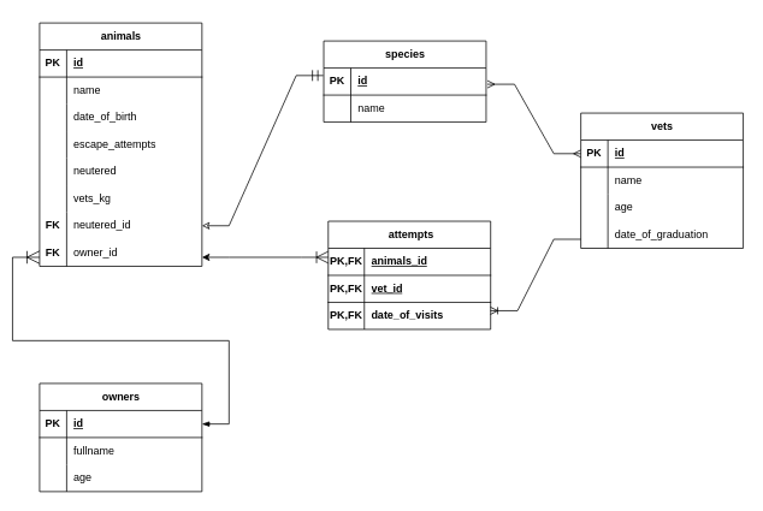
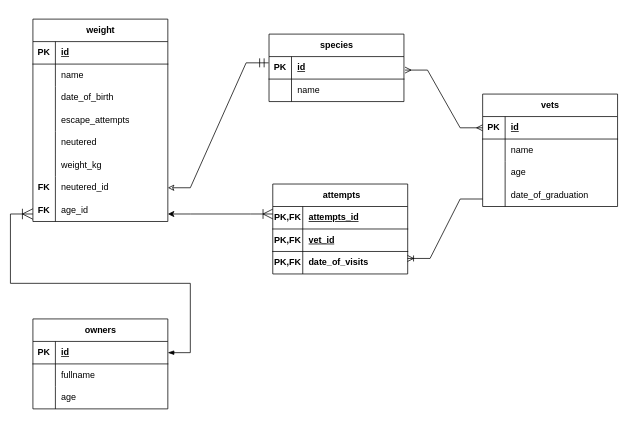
  <mxCell id="0" />
  <mxCell id="1" parent="0" />
- <mxCell id="2" value="animals" style="shape=table;startSize=30;container=1;collapsible=1;childLayout=tableLayout;fixedRows=1;rowLines=0;fontStyle=1;align=center;resizeLast=1;html=1;" vertex="1" parent="1"><mxGeometry x="40" y="25" width="180" height="270" as="geometry" /></mxCell>
+ <mxCell id="2" value="weight" style="shape=table;startSize=30;container=1;collapsible=1;childLayout=tableLayout;fixedRows=1;rowLines=0;fontStyle=1;align=center;resizeLast=1;html=1;" vertex="1" parent="1"><mxGeometry x="40" y="25" width="180" height="270" as="geometry" /></mxCell>
  <mxCell id="3" value="" style="shape=tableRow;horizontal=0;startSize=0;swimlaneHead=0;swimlaneBody=0;fillColor=none;collapsible=0;dropTarget=0;points=[[0,0.5],[1,0.5]];portConstraint=eastwest;top=0;left=0;right=0;bottom=1;" vertex="1" parent="2"><mxGeometry y="30" width="180" height="30" as="geometry" /></mxCell>
  <mxCell id="4" value="PK" style="shape=partialRectangle;connectable=0;fillColor=none;top=0;left=0;bottom=0;right=0;fontStyle=1;overflow=hidden;whiteSpace=wrap;html=1;" vertex="1" parent="3"><mxGeometry width="30" height="30" as="geometry"><mxRectangle width="30" height="30" as="alternateBounds" /></mxGeometry></mxCell>
  <mxCell id="5" value="id" style="shape=partialRectangle;connectable=0;fillColor=none;top=0;left=0;bottom=0;right=0;align=left;spacingLeft=6;fontStyle=5;overflow=hidden;whiteSpace=wrap;html=1;" vertex="1" parent="3"><mxGeometry x="30" width="150" height="30" as="geometry"><mxRectangle width="150" height="30" as="alternateBounds" /></mxGeometry></mxCell>
  <mxCell id="6" value="" style="shape=tableRow;horizontal=0;startSize=0;swimlaneHead=0;swimlaneBody=0;fillColor=none;collapsible=0;dropTarget=0;points=[[0,0.5],[1,0.5]];portConstraint=eastwest;top=0;left=0;right=0;bottom=0;" vertex="1" parent="2"><mxGeometry y="60" width="180" height="30" as="geometry" /></mxCell>
  <mxCell id="7" value="" style="shape=partialRectangle;connectable=0;fillColor=none;top=0;left=0;bottom=0;right=0;editable=1;overflow=hidden;whiteSpace=wrap;html=1;" vertex="1" parent="6"><mxGeometry width="30" height="30" as="geometry"><mxRectangle width="30" height="30" as="alternateBounds" /></mxGeometry></mxCell>
  <mxCell id="8" value="name" style="shape=partialRectangle;connectable=0;fillColor=none;top=0;left=0;bottom=0;right=0;align=left;spacingLeft=6;overflow=hidden;whiteSpace=wrap;html=1;" vertex="1" parent="6"><mxGeometry x="30" width="150" height="30" as="geometry"><mxRectangle width="150" height="30" as="alternateBounds" /></mxGeometry></mxCell>
  <mxCell id="9" value="" style="shape=tableRow;horizontal=0;startSize=0;swimlaneHead=0;swimlaneBody=0;fillColor=none;collapsible=0;dropTarget=0;points=[[0,0.5],[1,0.5]];portConstraint=eastwest;top=0;left=0;right=0;bottom=0;" vertex="1" parent="2"><mxGeometry y="90" width="180" height="30" as="geometry" /></mxCell>
  <mxCell id="10" value="" style="shape=partialRectangle;connectable=0;fillColor=none;top=0;left=0;bottom=0;right=0;editable=1;overflow=hidden;whiteSpace=wrap;html=1;" vertex="1" parent="9"><mxGeometry width="30" height="30" as="geometry"><mxRectangle width="30" height="30" as="alternateBounds" /></mxGeometry></mxCell>
  <mxCell id="11" value="date_of_birth" style="shape=partialRectangle;connectable=0;fillColor=none;top=0;left=0;bottom=0;right=0;align=left;spacingLeft=6;overflow=hidden;whiteSpace=wrap;html=1;" vertex="1" parent="9"><mxGeometry x="30" width="150" height="30" as="geometry"><mxRectangle width="150" height="30" as="alternateBounds" /></mxGeometry></mxCell>
  <mxCell id="12" value="" style="shape=tableRow;horizontal=0;startSize=0;swimlaneHead=0;swimlaneBody=0;fillColor=none;collapsible=0;dropTarget=0;points=[[0,0.5],[1,0.5]];portConstraint=eastwest;top=0;left=0;right=0;bottom=0;" vertex="1" parent="2"><mxGeometry y="120" width="180" height="30" as="geometry" /></mxCell>
  <mxCell id="13" value="" style="shape=partialRectangle;connectable=0;fillColor=none;top=0;left=0;bottom=0;right=0;editable=1;overflow=hidden;whiteSpace=wrap;html=1;" vertex="1" parent="12"><mxGeometry width="30" height="30" as="geometry"><mxRectangle width="30" height="30" as="alternateBounds" /></mxGeometry></mxCell>
  <mxCell id="14" value="escape_attempts" style="shape=partialRectangle;connectable=0;fillColor=none;top=0;left=0;bottom=0;right=0;align=left;spacingLeft=6;overflow=hidden;whiteSpace=wrap;html=1;" vertex="1" parent="12"><mxGeometry x="30" width="150" height="30" as="geometry"><mxRectangle width="150" height="30" as="alternateBounds" /></mxGeometry></mxCell>
  <mxCell id="15" value="" style="shape=tableRow;horizontal=0;startSize=0;swimlaneHead=0;swimlaneBody=0;fillColor=none;collapsible=0;dropTarget=0;points=[[0,0.5],[1,0.5]];portConstraint=eastwest;top=0;left=0;right=0;bottom=0;" vertex="1" parent="2"><mxGeometry y="150" width="180" height="30" as="geometry" /></mxCell>
  <mxCell id="16" value="" style="shape=partialRectangle;connectable=0;fillColor=none;top=0;left=0;bottom=0;right=0;editable=1;overflow=hidden;whiteSpace=wrap;html=1;" vertex="1" parent="15"><mxGeometry width="30" height="30" as="geometry"><mxRectangle width="30" height="30" as="alternateBounds" /></mxGeometry></mxCell>
  <mxCell id="17" value="neutered" style="shape=partialRectangle;connectable=0;fillColor=none;top=0;left=0;bottom=0;right=0;align=left;spacingLeft=6;overflow=hidden;whiteSpace=wrap;html=1;" vertex="1" parent="15"><mxGeometry x="30" width="150" height="30" as="geometry"><mxRectangle width="150" height="30" as="alternateBounds" /></mxGeometry></mxCell>
  <mxCell id="18" value="" style="shape=tableRow;horizontal=0;startSize=0;swimlaneHead=0;swimlaneBody=0;fillColor=none;collapsible=0;dropTarget=0;points=[[0,0.5],[1,0.5]];portConstraint=eastwest;top=0;left=0;right=0;bottom=0;" vertex="1" parent="2"><mxGeometry y="180" width="180" height="30" as="geometry" /></mxCell>
  <mxCell id="19" value="" style="shape=partialRectangle;connectable=0;fillColor=none;top=0;left=0;bottom=0;right=0;editable=1;overflow=hidden;whiteSpace=wrap;html=1;" vertex="1" parent="18"><mxGeometry width="30" height="30" as="geometry"><mxRectangle width="30" height="30" as="alternateBounds" /></mxGeometry></mxCell>
- <mxCell id="20" value="vets_kg" style="shape=partialRectangle;connectable=0;fillColor=none;top=0;left=0;bottom=0;right=0;align=left;spacingLeft=6;overflow=hidden;whiteSpace=wrap;html=1;" vertex="1" parent="18"><mxGeometry x="30" width="150" height="30" as="geometry"><mxRectangle width="150" height="30" as="alternateBounds" /></mxGeometry></mxCell>
+ <mxCell id="20" value="weight_kg" style="shape=partialRectangle;connectable=0;fillColor=none;top=0;left=0;bottom=0;right=0;align=left;spacingLeft=6;overflow=hidden;whiteSpace=wrap;html=1;" vertex="1" parent="18"><mxGeometry x="30" width="150" height="30" as="geometry"><mxRectangle width="150" height="30" as="alternateBounds" /></mxGeometry></mxCell>
  <mxCell id="21" value="" style="shape=tableRow;horizontal=0;startSize=0;swimlaneHead=0;swimlaneBody=0;fillColor=none;collapsible=0;dropTarget=0;points=[[0,0.5],[1,0.5]];portConstraint=eastwest;top=0;left=0;right=0;bottom=0;" vertex="1" parent="2"><mxGeometry y="210" width="180" height="30" as="geometry" /></mxCell>
  <mxCell id="22" value="FK" style="shape=partialRectangle;connectable=0;fillColor=none;top=0;left=0;bottom=0;right=0;editable=1;overflow=hidden;whiteSpace=wrap;html=1;fontStyle=1" vertex="1" parent="21"><mxGeometry width="30" height="30" as="geometry"><mxRectangle width="30" height="30" as="alternateBounds" /></mxGeometry></mxCell>
  <mxCell id="23" value="neutered_id" style="shape=partialRectangle;connectable=0;fillColor=none;top=0;left=0;bottom=0;right=0;align=left;spacingLeft=6;overflow=hidden;whiteSpace=wrap;html=1;" vertex="1" parent="21"><mxGeometry x="30" width="150" height="30" as="geometry"><mxRectangle width="150" height="30" as="alternateBounds" /></mxGeometry></mxCell>
  <mxCell id="24" value="" style="shape=tableRow;horizontal=0;startSize=0;swimlaneHead=0;swimlaneBody=0;fillColor=none;collapsible=0;dropTarget=0;points=[[0,0.5],[1,0.5]];portConstraint=eastwest;top=0;left=0;right=0;bottom=0;" vertex="1" parent="2"><mxGeometry y="240" width="180" height="30" as="geometry" /></mxCell>
  <mxCell id="25" value="FK" style="shape=partialRectangle;connectable=0;fillColor=none;top=0;left=0;bottom=0;right=0;editable=1;overflow=hidden;whiteSpace=wrap;html=1;fontStyle=1" vertex="1" parent="24"><mxGeometry width="30" height="30" as="geometry"><mxRectangle width="30" height="30" as="alternateBounds" /></mxGeometry></mxCell>
- <mxCell id="26" value="owner_id" style="shape=partialRectangle;connectable=0;fillColor=none;top=0;left=0;bottom=0;right=0;align=left;spacingLeft=6;overflow=hidden;whiteSpace=wrap;html=1;" vertex="1" parent="24"><mxGeometry x="30" width="150" height="30" as="geometry"><mxRectangle width="150" height="30" as="alternateBounds" /></mxGeometry></mxCell>
+ <mxCell id="26" value="age_id" style="shape=partialRectangle;connectable=0;fillColor=none;top=0;left=0;bottom=0;right=0;align=left;spacingLeft=6;overflow=hidden;whiteSpace=wrap;html=1;" vertex="1" parent="24"><mxGeometry x="30" width="150" height="30" as="geometry"><mxRectangle width="150" height="30" as="alternateBounds" /></mxGeometry></mxCell>
  <mxCell id="27" value="species" style="shape=table;startSize=30;container=1;collapsible=1;childLayout=tableLayout;fixedRows=1;rowLines=0;fontStyle=1;align=center;resizeLast=1;html=1;" vertex="1" parent="1"><mxGeometry x="355" y="45" width="180" height="90" as="geometry" /></mxCell>
  <mxCell id="28" value="" style="shape=tableRow;horizontal=0;startSize=0;swimlaneHead=0;swimlaneBody=0;fillColor=none;collapsible=0;dropTarget=0;points=[[0,0.5],[1,0.5]];portConstraint=eastwest;top=0;left=0;right=0;bottom=1;" vertex="1" parent="27"><mxGeometry y="30" width="180" height="30" as="geometry" /></mxCell>
  <mxCell id="29" value="PK" style="shape=partialRectangle;connectable=0;fillColor=none;top=0;left=0;bottom=0;right=0;fontStyle=1;overflow=hidden;whiteSpace=wrap;html=1;" vertex="1" parent="28"><mxGeometry width="30" height="30" as="geometry"><mxRectangle width="30" height="30" as="alternateBounds" /></mxGeometry></mxCell>
  <mxCell id="30" value="id" style="shape=partialRectangle;connectable=0;fillColor=none;top=0;left=0;bottom=0;right=0;align=left;spacingLeft=6;fontStyle=5;overflow=hidden;whiteSpace=wrap;html=1;" vertex="1" parent="28"><mxGeometry x="30" width="150" height="30" as="geometry"><mxRectangle width="150" height="30" as="alternateBounds" /></mxGeometry></mxCell>
  <mxCell id="31" value="" style="shape=tableRow;horizontal=0;startSize=0;swimlaneHead=0;swimlaneBody=0;fillColor=none;collapsible=0;dropTarget=0;points=[[0,0.5],[1,0.5]];portConstraint=eastwest;top=0;left=0;right=0;bottom=0;" vertex="1" parent="27"><mxGeometry y="60" width="180" height="30" as="geometry" /></mxCell>
  <mxCell id="32" value="" style="shape=partialRectangle;connectable=0;fillColor=none;top=0;left=0;bottom=0;right=0;editable=1;overflow=hidden;whiteSpace=wrap;html=1;" vertex="1" parent="31"><mxGeometry width="30" height="30" as="geometry"><mxRectangle width="30" height="30" as="alternateBounds" /></mxGeometry></mxCell>
  <mxCell id="33" value="name" style="shape=partialRectangle;connectable=0;fillColor=none;top=0;left=0;bottom=0;right=0;align=left;spacingLeft=6;overflow=hidden;whiteSpace=wrap;html=1;" vertex="1" parent="31"><mxGeometry x="30" width="150" height="30" as="geometry"><mxRectangle width="150" height="30" as="alternateBounds" /></mxGeometry></mxCell>
  <mxCell id="34" value="owners" style="shape=table;startSize=30;container=1;collapsible=1;childLayout=tableLayout;fixedRows=1;rowLines=0;fontStyle=1;align=center;resizeLast=1;html=1;" vertex="1" parent="1"><mxGeometry x="40" y="425" width="180" height="120" as="geometry" /></mxCell>
  <mxCell id="35" value="" style="shape=tableRow;horizontal=0;startSize=0;swimlaneHead=0;swimlaneBody=0;fillColor=none;collapsible=0;dropTarget=0;points=[[0,0.5],[1,0.5]];portConstraint=eastwest;top=0;left=0;right=0;bottom=1;" vertex="1" parent="34"><mxGeometry y="30" width="180" height="30" as="geometry" /></mxCell>
  <mxCell id="36" value="PK" style="shape=partialRectangle;connectable=0;fillColor=none;top=0;left=0;bottom=0;right=0;fontStyle=1;overflow=hidden;whiteSpace=wrap;html=1;" vertex="1" parent="35"><mxGeometry width="30" height="30" as="geometry"><mxRectangle width="30" height="30" as="alternateBounds" /></mxGeometry></mxCell>
  <mxCell id="37" value="id" style="shape=partialRectangle;connectable=0;fillColor=none;top=0;left=0;bottom=0;right=0;align=left;spacingLeft=6;fontStyle=5;overflow=hidden;whiteSpace=wrap;html=1;" vertex="1" parent="35"><mxGeometry x="30" width="150" height="30" as="geometry"><mxRectangle width="150" height="30" as="alternateBounds" /></mxGeometry></mxCell>
  <mxCell id="38" value="" style="shape=tableRow;horizontal=0;startSize=0;swimlaneHead=0;swimlaneBody=0;fillColor=none;collapsible=0;dropTarget=0;points=[[0,0.5],[1,0.5]];portConstraint=eastwest;top=0;left=0;right=0;bottom=0;" vertex="1" parent="34"><mxGeometry y="60" width="180" height="30" as="geometry" /></mxCell>
  <mxCell id="39" value="" style="shape=partialRectangle;connectable=0;fillColor=none;top=0;left=0;bottom=0;right=0;editable=1;overflow=hidden;whiteSpace=wrap;html=1;" vertex="1" parent="38"><mxGeometry width="30" height="30" as="geometry"><mxRectangle width="30" height="30" as="alternateBounds" /></mxGeometry></mxCell>
  <mxCell id="40" value="fullname" style="shape=partialRectangle;connectable=0;fillColor=none;top=0;left=0;bottom=0;right=0;align=left;spacingLeft=6;overflow=hidden;whiteSpace=wrap;html=1;" vertex="1" parent="38"><mxGeometry x="30" width="150" height="30" as="geometry"><mxRectangle width="150" height="30" as="alternateBounds" /></mxGeometry></mxCell>
  <mxCell id="41" value="" style="shape=tableRow;horizontal=0;startSize=0;swimlaneHead=0;swimlaneBody=0;fillColor=none;collapsible=0;dropTarget=0;points=[[0,0.5],[1,0.5]];portConstraint=eastwest;top=0;left=0;right=0;bottom=0;" vertex="1" parent="34"><mxGeometry y="90" width="180" height="30" as="geometry" /></mxCell>
  <mxCell id="42" value="" style="shape=partialRectangle;connectable=0;fillColor=none;top=0;left=0;bottom=0;right=0;editable=1;overflow=hidden;whiteSpace=wrap;html=1;" vertex="1" parent="41"><mxGeometry width="30" height="30" as="geometry"><mxRectangle width="30" height="30" as="alternateBounds" /></mxGeometry></mxCell>
  <mxCell id="43" value="age" style="shape=partialRectangle;connectable=0;fillColor=none;top=0;left=0;bottom=0;right=0;align=left;spacingLeft=6;overflow=hidden;whiteSpace=wrap;html=1;" vertex="1" parent="41"><mxGeometry x="30" width="150" height="30" as="geometry"><mxRectangle width="150" height="30" as="alternateBounds" /></mxGeometry></mxCell>
  <mxCell id="44" value="vets" style="shape=table;startSize=30;container=1;collapsible=1;childLayout=tableLayout;fixedRows=1;rowLines=0;fontStyle=1;align=center;resizeLast=1;html=1;" vertex="1" parent="1"><mxGeometry x="640" y="125" width="180" height="150" as="geometry" /></mxCell>
  <mxCell id="45" value="" style="shape=tableRow;horizontal=0;startSize=0;swimlaneHead=0;swimlaneBody=0;fillColor=none;collapsible=0;dropTarget=0;points=[[0,0.5],[1,0.5]];portConstraint=eastwest;top=0;left=0;right=0;bottom=1;" vertex="1" parent="44"><mxGeometry y="30" width="180" height="30" as="geometry" /></mxCell>
  <mxCell id="46" value="PK" style="shape=partialRectangle;connectable=0;fillColor=none;top=0;left=0;bottom=0;right=0;fontStyle=1;overflow=hidden;whiteSpace=wrap;html=1;" vertex="1" parent="45"><mxGeometry width="30" height="30" as="geometry"><mxRectangle width="30" height="30" as="alternateBounds" /></mxGeometry></mxCell>
  <mxCell id="47" value="id" style="shape=partialRectangle;connectable=0;fillColor=none;top=0;left=0;bottom=0;right=0;align=left;spacingLeft=6;fontStyle=5;overflow=hidden;whiteSpace=wrap;html=1;" vertex="1" parent="45"><mxGeometry x="30" width="150" height="30" as="geometry"><mxRectangle width="150" height="30" as="alternateBounds" /></mxGeometry></mxCell>
  <mxCell id="48" value="" style="shape=tableRow;horizontal=0;startSize=0;swimlaneHead=0;swimlaneBody=0;fillColor=none;collapsible=0;dropTarget=0;points=[[0,0.5],[1,0.5]];portConstraint=eastwest;top=0;left=0;right=0;bottom=0;" vertex="1" parent="44"><mxGeometry y="60" width="180" height="30" as="geometry" /></mxCell>
  <mxCell id="49" value="" style="shape=partialRectangle;connectable=0;fillColor=none;top=0;left=0;bottom=0;right=0;editable=1;overflow=hidden;whiteSpace=wrap;html=1;" vertex="1" parent="48"><mxGeometry width="30" height="30" as="geometry"><mxRectangle width="30" height="30" as="alternateBounds" /></mxGeometry></mxCell>
  <mxCell id="50" value="name" style="shape=partialRectangle;connectable=0;fillColor=none;top=0;left=0;bottom=0;right=0;align=left;spacingLeft=6;overflow=hidden;whiteSpace=wrap;html=1;" vertex="1" parent="48"><mxGeometry x="30" width="150" height="30" as="geometry"><mxRectangle width="150" height="30" as="alternateBounds" /></mxGeometry></mxCell>
  <mxCell id="51" value="" style="shape=tableRow;horizontal=0;startSize=0;swimlaneHead=0;swimlaneBody=0;fillColor=none;collapsible=0;dropTarget=0;points=[[0,0.5],[1,0.5]];portConstraint=eastwest;top=0;left=0;right=0;bottom=0;" vertex="1" parent="44"><mxGeometry y="90" width="180" height="30" as="geometry" /></mxCell>
  <mxCell id="52" value="" style="shape=partialRectangle;connectable=0;fillColor=none;top=0;left=0;bottom=0;right=0;editable=1;overflow=hidden;whiteSpace=wrap;html=1;" vertex="1" parent="51"><mxGeometry width="30" height="30" as="geometry"><mxRectangle width="30" height="30" as="alternateBounds" /></mxGeometry></mxCell>
  <mxCell id="53" value="age" style="shape=partialRectangle;connectable=0;fillColor=none;top=0;left=0;bottom=0;right=0;align=left;spacingLeft=6;overflow=hidden;whiteSpace=wrap;html=1;" vertex="1" parent="51"><mxGeometry x="30" width="150" height="30" as="geometry"><mxRectangle width="150" height="30" as="alternateBounds" /></mxGeometry></mxCell>
  <mxCell id="54" value="" style="shape=tableRow;horizontal=0;startSize=0;swimlaneHead=0;swimlaneBody=0;fillColor=none;collapsible=0;dropTarget=0;points=[[0,0.5],[1,0.5]];portConstraint=eastwest;top=0;left=0;right=0;bottom=0;" vertex="1" parent="44"><mxGeometry y="120" width="180" height="30" as="geometry" /></mxCell>
  <mxCell id="55" value="" style="shape=partialRectangle;connectable=0;fillColor=none;top=0;left=0;bottom=0;right=0;editable=1;overflow=hidden;whiteSpace=wrap;html=1;" vertex="1" parent="54"><mxGeometry width="30" height="30" as="geometry"><mxRectangle width="30" height="30" as="alternateBounds" /></mxGeometry></mxCell>
  <mxCell id="56" value="date_of_graduation" style="shape=partialRectangle;connectable=0;fillColor=none;top=0;left=0;bottom=0;right=0;align=left;spacingLeft=6;overflow=hidden;whiteSpace=wrap;html=1;" vertex="1" parent="54"><mxGeometry x="30" width="150" height="30" as="geometry"><mxRectangle width="150" height="30" as="alternateBounds" /></mxGeometry></mxCell>
  <mxCell id="57" value="&amp;nbsp;attempts" style="shape=table;startSize=30;container=1;collapsible=1;childLayout=tableLayout;fixedRows=1;rowLines=0;fontStyle=1;align=center;resizeLast=1;html=1;" vertex="1" parent="1"><mxGeometry x="360" y="245" width="180" height="120" as="geometry" /></mxCell>
  <mxCell id="58" value="" style="shape=tableRow;horizontal=0;startSize=0;swimlaneHead=0;swimlaneBody=0;fillColor=none;collapsible=0;dropTarget=0;points=[[0,0.5],[1,0.5]];portConstraint=eastwest;top=0;left=0;right=0;bottom=1;" vertex="1" parent="57"><mxGeometry y="30" width="180" height="30" as="geometry" /></mxCell>
  <mxCell id="59" value="PK,FK" style="shape=partialRectangle;connectable=0;fillColor=none;top=0;left=0;bottom=0;right=0;fontStyle=1;overflow=hidden;whiteSpace=wrap;html=1;" vertex="1" parent="58"><mxGeometry width="40" height="30" as="geometry"><mxRectangle width="40" height="30" as="alternateBounds" /></mxGeometry></mxCell>
- <mxCell id="60" value="animals_id" style="shape=partialRectangle;connectable=0;fillColor=none;top=0;left=0;bottom=0;right=0;align=left;spacingLeft=6;fontStyle=5;overflow=hidden;whiteSpace=wrap;html=1;" vertex="1" parent="58"><mxGeometry x="40" width="140" height="30" as="geometry"><mxRectangle width="140" height="30" as="alternateBounds" /></mxGeometry></mxCell>
+ <mxCell id="60" value="attempts_id" style="shape=partialRectangle;connectable=0;fillColor=none;top=0;left=0;bottom=0;right=0;align=left;spacingLeft=6;fontStyle=5;overflow=hidden;whiteSpace=wrap;html=1;" vertex="1" parent="58"><mxGeometry x="40" width="140" height="30" as="geometry"><mxRectangle width="140" height="30" as="alternateBounds" /></mxGeometry></mxCell>
  <mxCell id="61" value="" style="shape=tableRow;horizontal=0;startSize=0;swimlaneHead=0;swimlaneBody=0;fillColor=none;collapsible=0;dropTarget=0;points=[[0,0.5],[1,0.5]];portConstraint=eastwest;top=0;left=0;right=0;bottom=1;" vertex="1" parent="57"><mxGeometry y="60" width="180" height="30" as="geometry" /></mxCell>
  <mxCell id="62" value="PK,FK" style="shape=partialRectangle;connectable=0;fillColor=none;top=0;left=0;bottom=0;right=0;fontStyle=1;overflow=hidden;whiteSpace=wrap;html=1;" vertex="1" parent="61"><mxGeometry width="40" height="30" as="geometry"><mxRectangle width="40" height="30" as="alternateBounds" /></mxGeometry></mxCell>
  <mxCell id="63" value="vet_id" style="shape=partialRectangle;connectable=0;fillColor=none;top=0;left=0;bottom=0;right=0;align=left;spacingLeft=6;fontStyle=5;overflow=hidden;whiteSpace=wrap;html=1;" vertex="1" parent="61"><mxGeometry x="40" width="140" height="30" as="geometry"><mxRectangle width="140" height="30" as="alternateBounds" /></mxGeometry></mxCell>
  <mxCell id="64" value="" style="shape=tableRow;horizontal=0;startSize=0;swimlaneHead=0;swimlaneBody=0;fillColor=none;collapsible=0;dropTarget=0;points=[[0,0.5],[1,0.5]];portConstraint=eastwest;top=0;left=0;right=0;bottom=0;" vertex="1" parent="57"><mxGeometry y="90" width="180" height="30" as="geometry" /></mxCell>
  <mxCell id="65" value="PK,FK" style="shape=partialRectangle;connectable=0;fillColor=none;top=0;left=0;bottom=0;right=0;editable=1;overflow=hidden;whiteSpace=wrap;html=1;fontStyle=1" vertex="1" parent="64"><mxGeometry width="40" height="30" as="geometry"><mxRectangle width="40" height="30" as="alternateBounds" /></mxGeometry></mxCell>
  <mxCell id="66" value="date_of_visits" style="shape=partialRectangle;connectable=0;fillColor=none;top=0;left=0;bottom=0;right=0;align=left;spacingLeft=6;overflow=hidden;whiteSpace=wrap;html=1;fontStyle=1" vertex="1" parent="64"><mxGeometry x="40" width="140" height="30" as="geometry"><mxRectangle width="140" height="30" as="alternateBounds" /></mxGeometry></mxCell>
  <mxCell id="67" value="" style="edgeStyle=entityRelationEdgeStyle;fontSize=12;html=1;endArrow=ERoneToMany;rounded=0;jumpSize=24;endSize=12;startArrow=blockThin;startFill=1;exitX=1;exitY=0.5;exitDx=0;exitDy=0;" edge="1" parent="1" source="35"><mxGeometry width="100" height="100" relative="1" as="geometry"><mxPoint x="70" y="410" as="sourcePoint" /><mxPoint x="40" y="285" as="targetPoint" /><Array as="points"><mxPoint x="240" y="465" /><mxPoint x="240" y="465" /><mxPoint x="240" y="475" /><mxPoint x="20" y="125" /></Array></mxGeometry></mxCell>
  <mxCell id="68" value="" style="edgeStyle=entityRelationEdgeStyle;fontSize=12;html=1;endArrow=ERmandOne;startArrow=classic;rounded=0;entryX=-0.003;entryY=0.278;entryDx=0;entryDy=0;entryPerimeter=0;strokeWidth=1;endSize=10;targetPerimeterSpacing=5;startFill=0;" edge="1" parent="1" target="28"><mxGeometry width="100" height="100" relative="1" as="geometry"><mxPoint x="220" y="250" as="sourcePoint" /><mxPoint x="320" y="150" as="targetPoint" /><Array as="points"><mxPoint x="160" y="200" /></Array></mxGeometry></mxCell>
  <mxCell id="69" value="" style="edgeStyle=entityRelationEdgeStyle;fontSize=12;html=1;endArrow=ERoneToMany;rounded=0;endSize=11;startArrow=classic;startFill=1;" edge="1" parent="1"><mxGeometry width="100" height="100" relative="1" as="geometry"><mxPoint x="220" y="285" as="sourcePoint" /><mxPoint x="360" y="285" as="targetPoint" /></mxGeometry></mxCell>
  <mxCell id="70" value="" style="edgeStyle=entityRelationEdgeStyle;fontSize=12;html=1;endArrow=ERoneToMany;rounded=0;entryX=0.999;entryY=0.31;entryDx=0;entryDy=0;entryPerimeter=0;exitX=0;exitY=0.667;exitDx=0;exitDy=0;exitPerimeter=0;" edge="1" parent="1" source="54" target="64"><mxGeometry width="100" height="100" relative="1" as="geometry"><mxPoint x="570" y="245" as="sourcePoint" /><mxPoint x="550" y="305" as="targetPoint" /><Array as="points"><mxPoint x="740" y="275" /></Array></mxGeometry></mxCell>
  <mxCell id="71" value="" style="edgeStyle=entityRelationEdgeStyle;fontSize=12;html=1;endArrow=ERmany;startArrow=ERmany;rounded=0;entryX=0;entryY=0.5;entryDx=0;entryDy=0;exitX=1.008;exitY=0.6;exitDx=0;exitDy=0;exitPerimeter=0;" edge="1" parent="1" source="28" target="45"><mxGeometry width="100" height="100" relative="1" as="geometry"><mxPoint x="535" y="105" as="sourcePoint" /><mxPoint x="635" y="5" as="targetPoint" /><Array as="points"><mxPoint x="555" y="20" /></Array></mxGeometry></mxCell>
